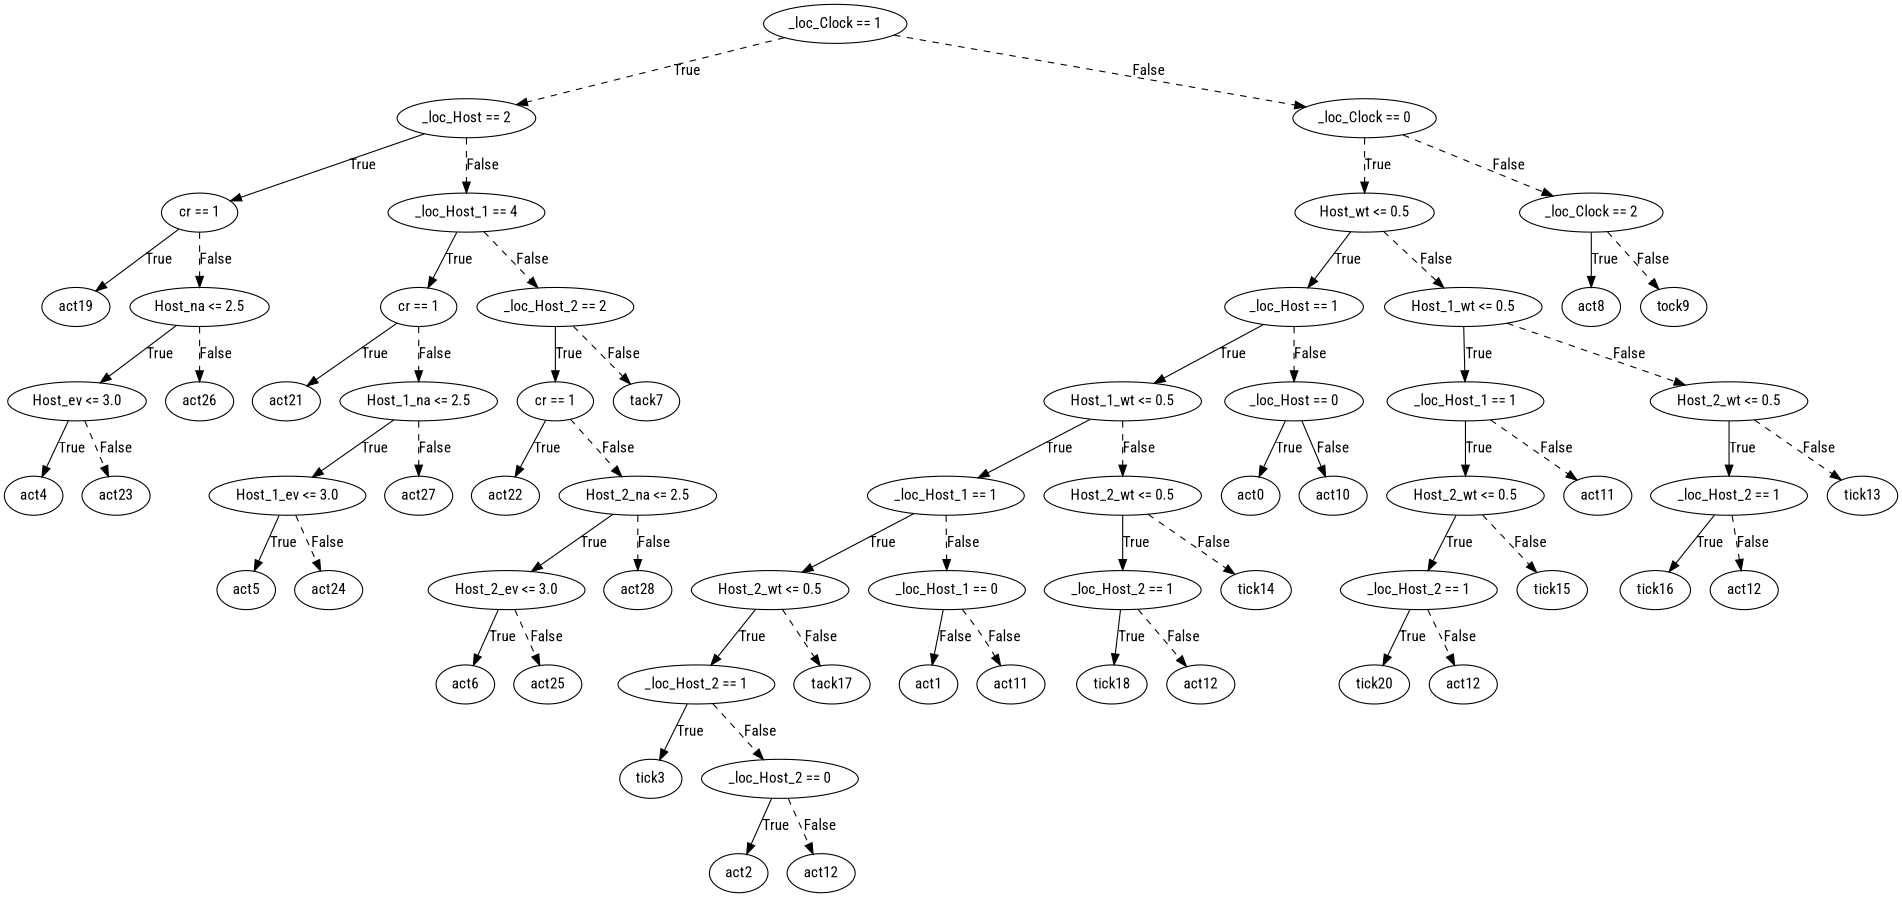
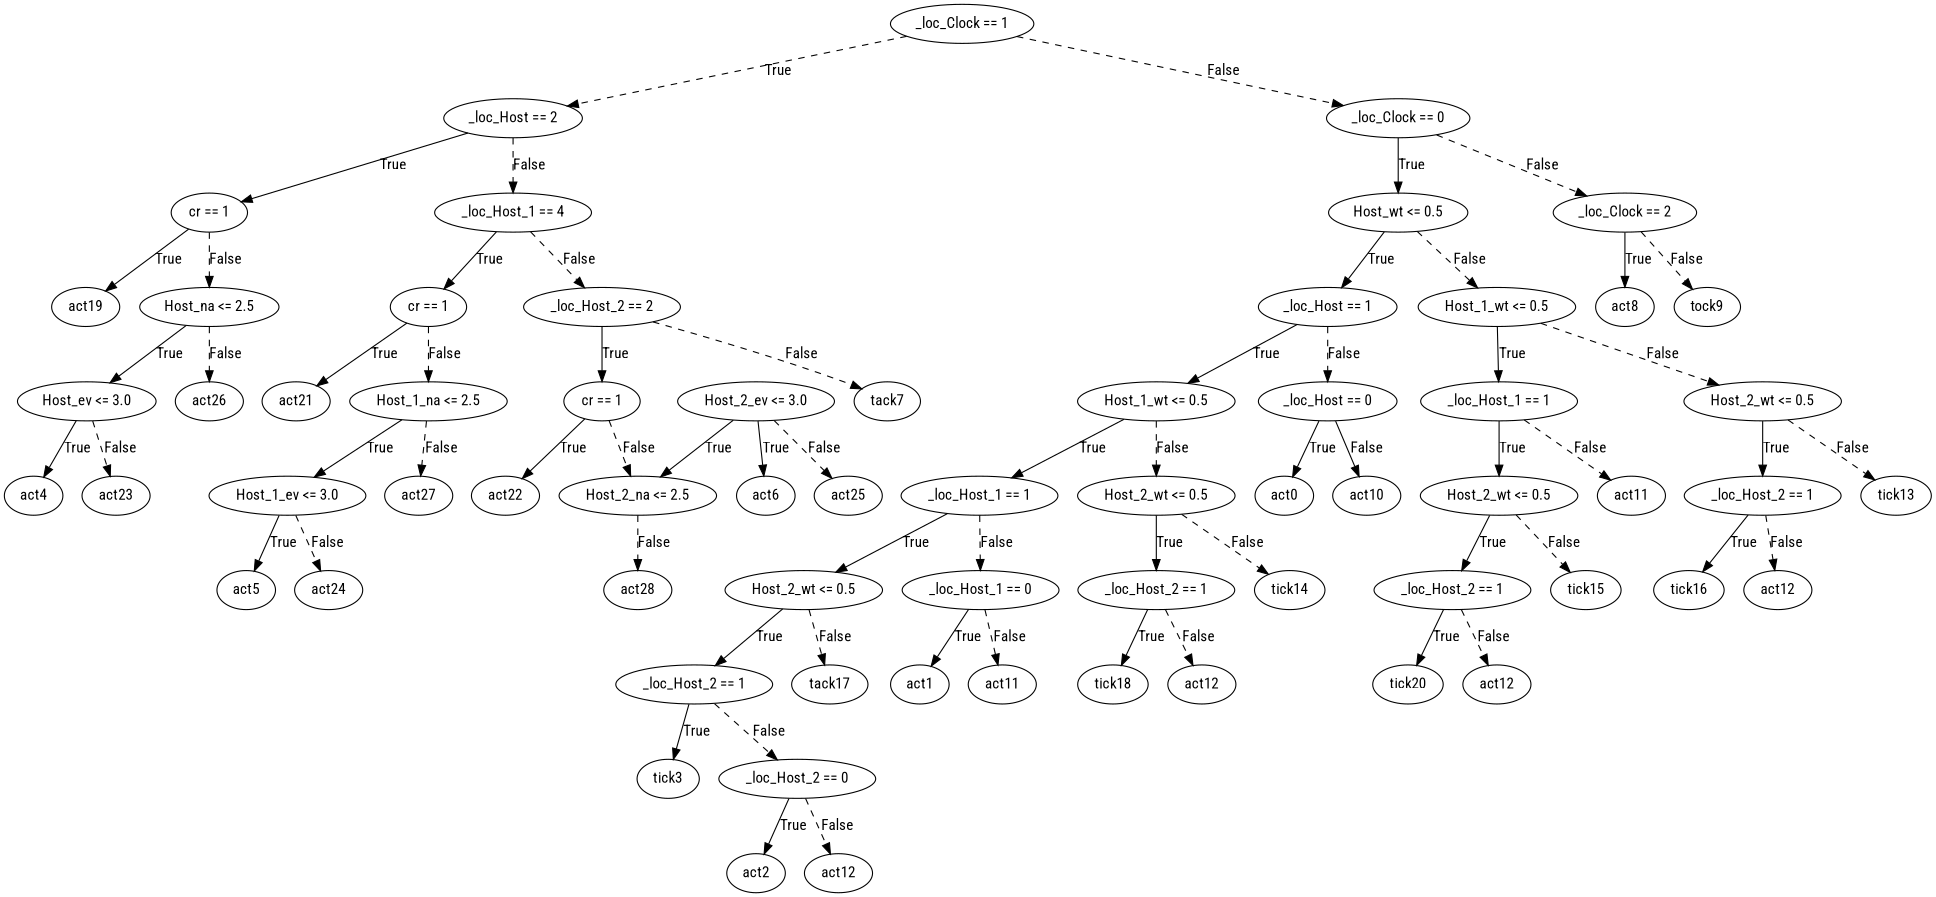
  digraph {
    fontname="Roboto Condensed"
    node [fontname="Roboto Condensed"]
    edge [fontname="Roboto Condensed" style=dashed]
    n1 [label="_loc_Clock == 1"]
    n2 [label="_loc_Host == 2"]
    n3 [label="_loc_Clock == 0"]
    n4 [label="cr == 1"]
    n5 [label="_loc_Host_1 == 4"]
    n6 [label="Host_wt <= 0.5"]
    n7 [label="_loc_Clock == 2"]
    n8 [label=act19]
    n9 [label="Host_na <= 2.5"]
    n10 [label="cr == 1"]
    n11 [label="_loc_Host_2 == 2"]
    n12 [label="Host_ev <= 3.0"]
    n13 [label=act26]
    n14 [label=act4]
    n15 [label=act23]
    n16 [label=act21]
    n17 [label="Host_1_na <= 2.5"]
    n18 [label="cr == 1"]
    n19 [label=tack7]
    n20 [label="Host_1_ev <= 3.0"]
    n21 [label=act27]
    n22 [label=act5]
    n23 [label=act24]
    n24 [label=act22]
    n25 [label="Host_2_na <= 2.5"]
    n26 [label="Host_2_ev <= 3.0"]
    n27 [label=act28]
    n28 [label=act6]
    n29 [label=act25]
    n30 [label="_loc_Host == 1"]
    n31 [label="Host_1_wt <= 0.5"]
    n32 [label=act8]
    n33 [label=tock9]
    n34 [label="Host_1_wt <= 0.5"]
    n35 [label="_loc_Host == 0"]
    n36 [label="_loc_Host_1 == 1"]
    n37 [label="Host_2_wt <= 0.5"]
    n38 [label="_loc_Host_1 == 1"]
    n39 [label="Host_2_wt <= 0.5"]
    n40 [label=act0]
    n41 [label=act10]
    n42 [label="Host_2_wt <= 0.5"]
    n43 [label="_loc_Host_1 == 0"]
    n44 [label="_loc_Host_2 == 1"]
    n45 [label=tick14]
    n46 [label="_loc_Host_2 == 1"]
    n47 [label=tack17]
    n48 [label=act1]
    n49 [label=act11]
    n50 [label=tick3]
    n51 [label="_loc_Host_2 == 0"]
    n52 [label=act2]
    n53 [label=act12]
    n54 [label=tick18]
    n55 [label=act12]
    n56 [label="Host_2_wt <= 0.5"]
    n57 [label=act11]
    n58 [label="_loc_Host_2 == 1"]
    n59 [label=tick13]
    n60 [label="_loc_Host_2 == 1"]
    n61 [label=tick15]
    n62 [label=tick20]
    n63 [label=act12]
    n64 [label=tick16]
    n65 [label=act12]
    n1 -> n2 [label=True]
    n1 -> n3 [label=False]
    n2 -> n4 [label=True style=""]
    n2 -> n5 [label=False]
-   n3 -> n6 [label=True]
+   n3 -> n6 [label=True style=""]
    n3 -> n7 [label=False]
    n4 -> n8 [label=True style=""]
    n4 -> n9 [label=False]
    n5 -> n10 [label=True style=""]
    n5 -> n11 [label=False]
    n6 -> n30 [label=True style=""]
    n6 -> n31 [label=False]
    n7 -> n32 [label=True style=""]
    n7 -> n33 [label=False]
    n9 -> n12 [label=True style=""]
    n9 -> n13 [label=False]
    n10 -> n16 [label=True style=""]
    n10 -> n17 [label=False]
    n11 -> n18 [label=True style=""]
    n11 -> n19 [label=False]
    n12 -> n14 [label=True style=""]
    n12 -> n15 [label=False]
    n17 -> n20 [label=True style=""]
    n17 -> n21 [label=False]
    n18 -> n24 [label=True style=""]
    n18 -> n25 [label=False]
    n20 -> n22 [label=True style=""]
    n20 -> n23 [label=False]
-   n25 -> n26 [label=True style=""]
+   n26 -> n25 [label=True style=""]
    n25 -> n27 [label=False]
    n26 -> n28 [label=True style=""]
    n26 -> n29 [label=False]
    n30 -> n34 [label=True style=""]
    n30 -> n35 [label=False]
    n31 -> n36 [label=True style=""]
    n31 -> n37 [label=False]
    n34 -> n38 [label=True style=""]
    n34 -> n39 [label=False]
    n35 -> n40 [label=True style=""]
    n35 -> n41 [label=False style=solid]
    n36 -> n56 [label=True style=""]
    n36 -> n57 [label=False]
    n37 -> n58 [label=True style=""]
    n37 -> n59 [label=False]
    n38 -> n42 [label=True style=""]
    n38 -> n43 [label=False]
    n39 -> n44 [label=True style=""]
    n39 -> n45 [label=False]
    n42 -> n46 [label=True style=""]
    n42 -> n47 [label=False]
-   n43 -> n48 [label=False style=""]
+   n43 -> n48 [label=True style=""]
    n43 -> n49 [label=False]
    n44 -> n54 [label=True style=""]
    n44 -> n55 [label=False]
    n46 -> n50 [label=True style=""]
    n46 -> n51 [label=False]
    n51 -> n52 [label=True style=""]
    n51 -> n53 [label=False]
    n56 -> n60 [label=True style=""]
    n56 -> n61 [label=False]
    n58 -> n64 [label=True style=""]
    n58 -> n65 [label=False]
    n60 -> n62 [label=True style=""]
    n60 -> n63 [label=False]
  }
